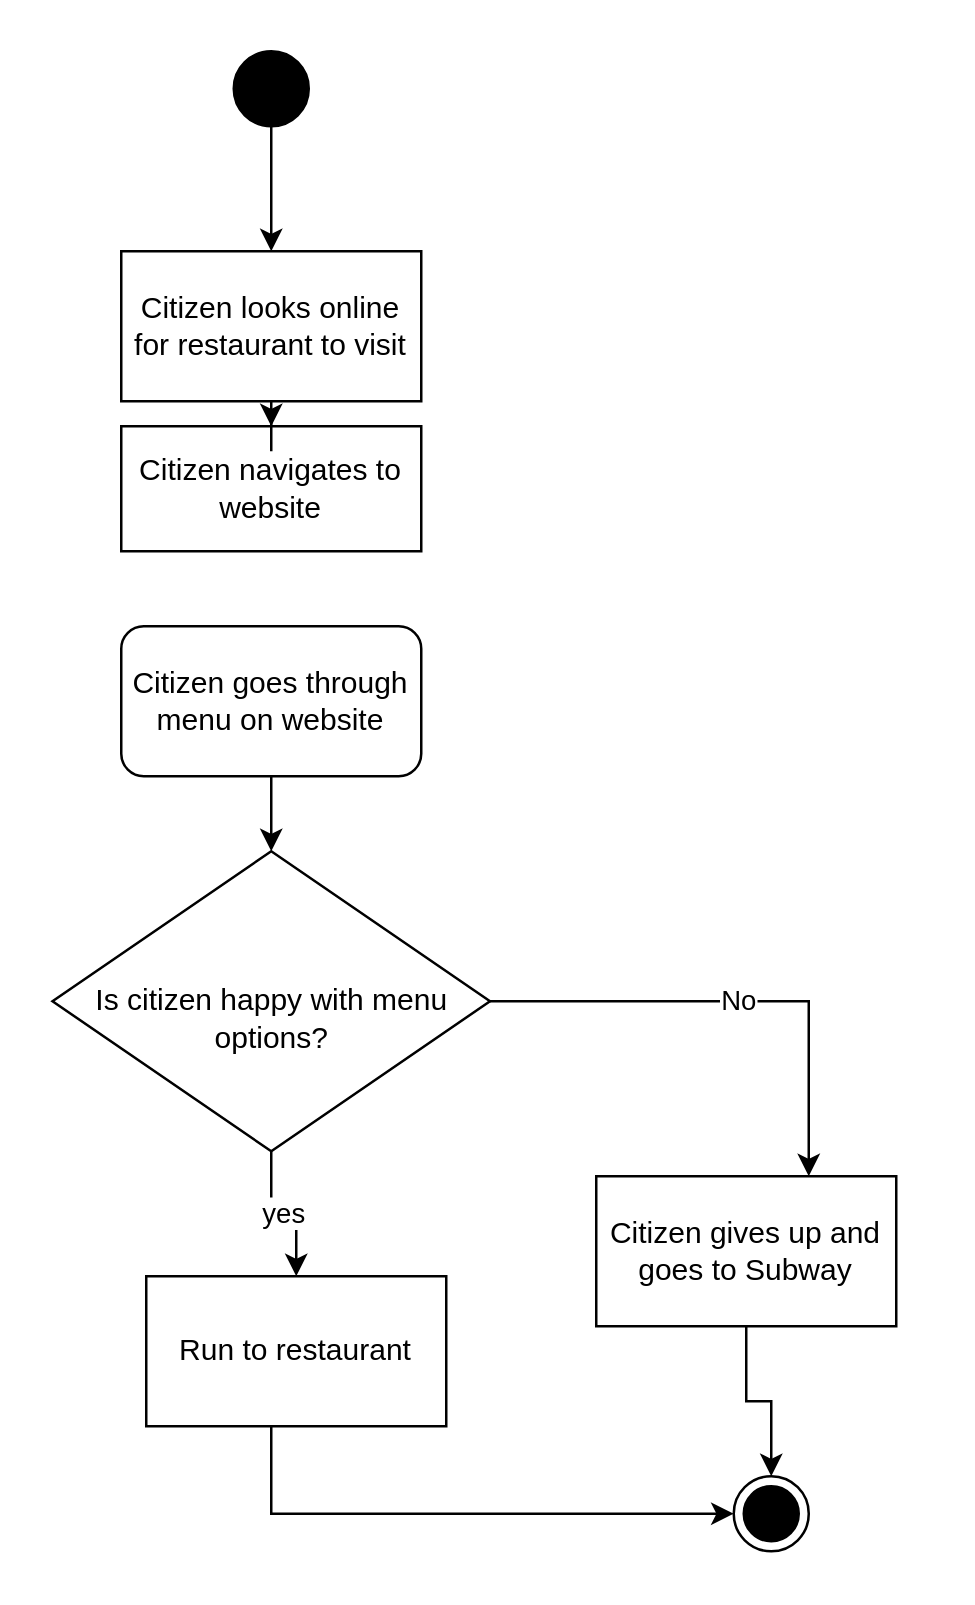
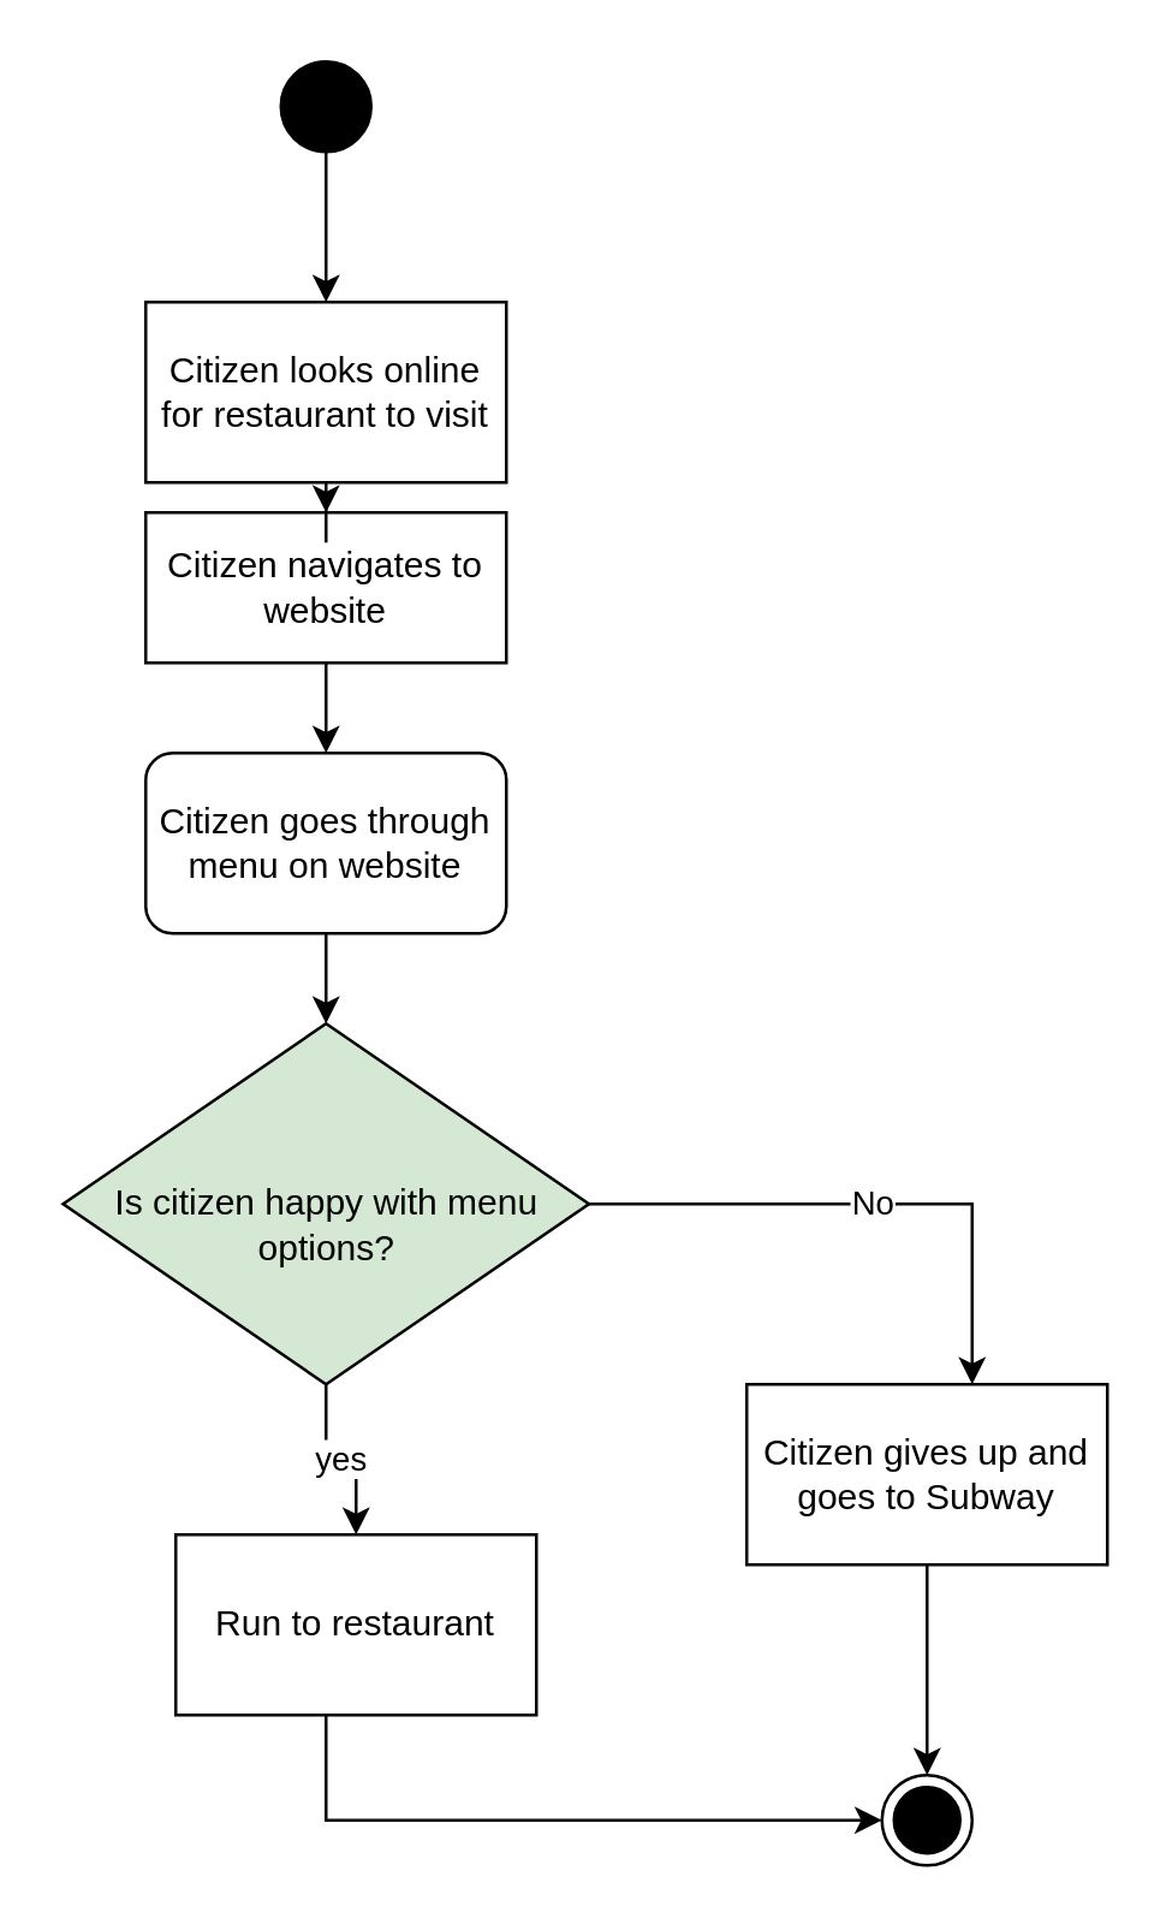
  <mxCell id="0" />
  <mxCell id="1" parent="0" />
  <mxCell id="2" style="edgeStyle=orthogonalEdgeStyle;rounded=0;orthogonalLoop=1;jettySize=auto;html=1;" parent="1" source="3" target="14" edge="1"><mxGeometry relative="1" as="geometry" /></mxCell>
  <mxCell id="3" value="" style="ellipse;fillColor=strokeColor;html=1;" parent="1" vertex="1"><mxGeometry x="93" y="20" width="30" height="30" as="geometry" /></mxCell>
+ <mxCell id="4" value="" style="edgeStyle=orthogonalEdgeStyle;rounded=0;orthogonalLoop=1;jettySize=auto;html=1;" parent="1" source="5" target="7" edge="1"><mxGeometry relative="1" as="geometry" /></mxCell>
  <mxCell id="5" value="Citizen navigates to website" style="rounded=0;whiteSpace=wrap;html=1;" parent="1" vertex="1"><mxGeometry x="48" y="170" width="120" height="50" as="geometry" /></mxCell>
  <mxCell id="6" value="" style="edgeStyle=orthogonalEdgeStyle;rounded=0;orthogonalLoop=1;jettySize=auto;html=1;" parent="1" source="7" target="10" edge="1"><mxGeometry relative="1" as="geometry" /></mxCell>
  <mxCell id="7" value="Citizen goes through menu on website" style="whiteSpace=wrap;html=1;rounded=1;" parent="1" vertex="1"><mxGeometry x="48" y="250" width="120" height="60" as="geometry" /></mxCell>
  <mxCell id="8" value="yes" style="edgeStyle=orthogonalEdgeStyle;rounded=0;orthogonalLoop=1;jettySize=auto;html=1;" parent="1" source="10" target="12" edge="1"><mxGeometry relative="1" as="geometry" /></mxCell>
  <mxCell id="9" value="No" style="edgeStyle=orthogonalEdgeStyle;rounded=0;orthogonalLoop=1;jettySize=auto;html=1;" parent="1" source="10" target="17" edge="1"><mxGeometry relative="1" as="geometry"><Array as="points"><mxPoint x="323" y="400" /></Array></mxGeometry></mxCell>
- <mxCell id="10" value="&lt;br&gt;Is citizen happy with menu options?" style="rhombus;whiteSpace=wrap;html=1;rounded=0;" parent="1" vertex="1"><mxGeometry x="20.5" y="340" width="175" height="120" as="geometry" /></mxCell>
+ <mxCell id="10" value="&lt;br&gt;Is citizen happy with menu options?" style="rhombus;whiteSpace=wrap;html=1;rounded=0;fillColor=#d5e8d4;" parent="1" vertex="1"><mxGeometry x="20.5" y="340" width="175" height="120" as="geometry" /></mxCell>
  <mxCell id="11" style="edgeStyle=orthogonalEdgeStyle;rounded=0;orthogonalLoop=1;jettySize=auto;html=1;" parent="1" source="12" target="15" edge="1"><mxGeometry relative="1" as="geometry"><Array as="points"><mxPoint x="108" y="605" /></Array></mxGeometry></mxCell>
  <mxCell id="12" value="Run to restaurant" style="whiteSpace=wrap;html=1;rounded=0;" parent="1" vertex="1"><mxGeometry x="58" y="510" width="120" height="60" as="geometry" /></mxCell>
  <mxCell id="13" style="edgeStyle=orthogonalEdgeStyle;rounded=0;orthogonalLoop=1;jettySize=auto;html=1;" parent="1" source="14" target="5" edge="1"><mxGeometry relative="1" as="geometry" /></mxCell>
  <mxCell id="14" value="Citizen looks online for restaurant to visit" style="rounded=0;whiteSpace=wrap;html=1;" parent="1" vertex="1"><mxGeometry x="48" y="100" width="120" height="60" as="geometry" /></mxCell>
  <mxCell id="15" value="" style="ellipse;html=1;shape=endState;fillColor=strokeColor;" parent="1" vertex="1"><mxGeometry x="293" y="590" width="30" height="30" as="geometry" /></mxCell>
  <mxCell id="16" style="edgeStyle=orthogonalEdgeStyle;rounded=0;orthogonalLoop=1;jettySize=auto;html=1;" parent="1" source="17" target="15" edge="1"><mxGeometry relative="1" as="geometry" /></mxCell>
- <mxCell id="17" value="Citizen gives up and goes to Subway" style="rounded=0;whiteSpace=wrap;html=1;" parent="1" vertex="1"><mxGeometry x="238" y="470" width="120" height="60" as="geometry" /></mxCell>
+ <mxCell id="17" value="Citizen gives up and goes to Subway" style="rounded=0;whiteSpace=wrap;html=1;" parent="1" vertex="1"><mxGeometry x="248" y="460" width="120" height="60" as="geometry" /></mxCell>
